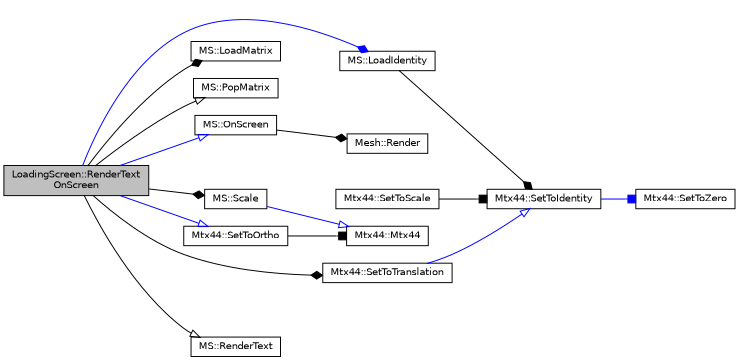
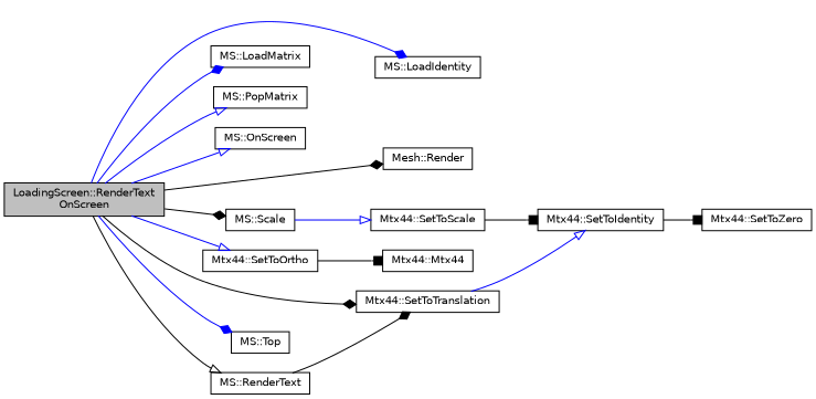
  digraph {
    rankdir=LR
    node [color=black fontname=Helvetica fontsize=10 shape=record]
    edge [arrowhead=diamond color=black fontname=Helvetica fontsize=10 labelfontname=Helvetica labelfontsize=10 style=solid]
    n1 [fillcolor=grey75 fontcolor=black height=0.2 label="LoadingScreen::RenderText\lOnScreen" style=filled width=0.4]
    n2 [height=0.2 label="MS::LoadIdentity" width=0.4]
    n3 [height=0.2 label="MS::LoadMatrix" width=0.4]
    n4 [height=0.2 label="MS::PopMatrix" width=0.4]
    n5 [height=0.2 label="MS::OnScreen" width=0.4]
    n6 [height=0.2 label="Mesh::Render" width=0.4]
    n7 [height=0.2 label="MS::Scale" width=0.4]
    n8 [height=0.2 label="Mtx44::SetToOrtho" width=0.4]
    n9 [height=0.2 label="Mtx44::SetToTranslation" width=0.4]
+   n10 [height=0.2 label="MS::Top" width=0.4]
    n11 [height=0.2 label="MS::RenderText" width=0.4]
    n12 [height=0.2 label="Mtx44::SetToIdentity" width=0.4]
    n13 [height=0.2 label="Mtx44::SetToScale" width=0.4]
    n14 [height=0.2 label="Mtx44::Mtx44" width=0.4]
    n15 [height=0.2 label="Mtx44::SetToZero" width=0.4]
    n1 -> n2 [color=blue]
-   n1 -> n3
-   n1 -> n4 [arrowhead=onormal]
+   n1 -> n3 [color=blue]
+   n1 -> n4 [arrowhead=onormal color=blue]
    n1 -> n5 [arrowhead=onormal color=blue]
-   n5 -> n6
+   n1 -> n6
    n1 -> n7
    n1 -> n8 [arrowhead=onormal color=blue]
    n1 -> n9
+   n1 -> n10 [color=blue]
    n1 -> n11 [arrowhead=onormal]
-   n2 -> n12
-   n7 -> n14 [arrowhead=onormal color=blue]
+   n7 -> n13 [arrowhead=onormal color=blue]
    n8 -> n14 [arrowhead=box]
    n9 -> n12 [arrowhead=onormal color=blue]
-   n12 -> n15 [arrowhead=box color=blue]
+   n11 -> n9
+   n12 -> n15 [arrowhead=box]
    n13 -> n12 [arrowhead=box]
  }
